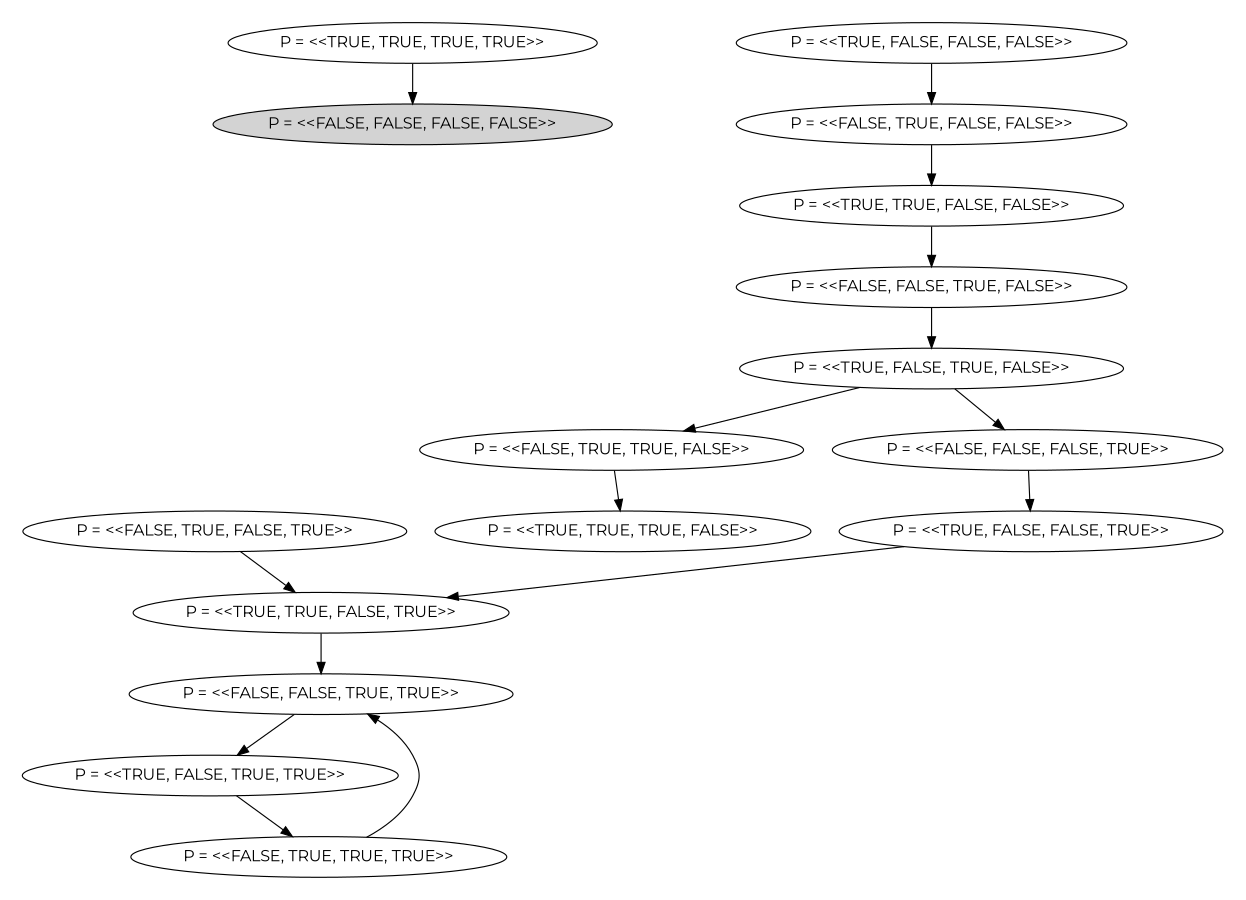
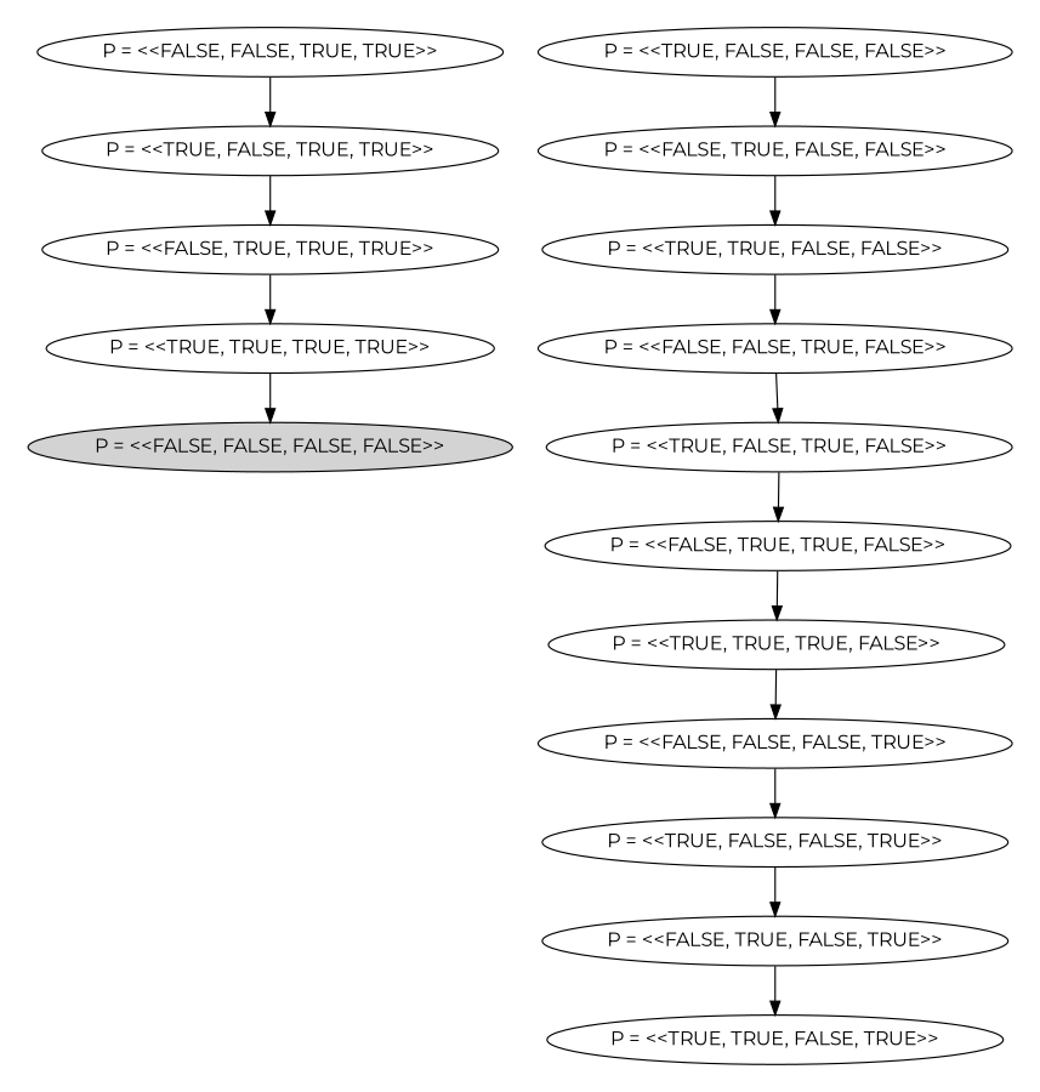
  strict digraph {
    fontname=Montserrat
    nodesep=0.35
    node [fontname=Montserrat]
    edge [color=black fontcolor=black fontname=Montserrat]
    n1 [label="P = <<FALSE, FALSE, FALSE, FALSE>>" style=filled]
    n2 [label="P = <<TRUE, FALSE, FALSE, FALSE>>"]
    n3 [label="P = <<FALSE, TRUE, FALSE, FALSE>>"]
    n4 [label="P = <<TRUE, TRUE, FALSE, FALSE>>"]
    n5 [label="P = <<FALSE, FALSE, TRUE, FALSE>>"]
    n6 [label="P = <<TRUE, FALSE, TRUE, FALSE>>"]
    n7 [label="P = <<FALSE, TRUE, TRUE, FALSE>>"]
    n8 [label="P = <<TRUE, TRUE, TRUE, FALSE>>"]
    n9 [label="P = <<FALSE, FALSE, FALSE, TRUE>>"]
    n10 [label="P = <<TRUE, FALSE, FALSE, TRUE>>"]
    n11 [label="P = <<FALSE, TRUE, FALSE, TRUE>>"]
    n12 [label="P = <<TRUE, TRUE, FALSE, TRUE>>"]
    n13 [label="P = <<FALSE, FALSE, TRUE, TRUE>>"]
    n14 [label="P = <<TRUE, FALSE, TRUE, TRUE>>"]
    n15 [label="P = <<FALSE, TRUE, TRUE, TRUE>>"]
    n16 [label="P = <<TRUE, TRUE, TRUE, TRUE>>"]
    subgraph cluster_1 {
      color=white
      subgraph sub_2 {
        color=white
        rank=same
        n1
      }
      subgraph sub_3 {
        color=white
        rank=same
        n2
      }
      subgraph sub_4 {
        color=white
        rank=same
        n3
      }
      subgraph sub_5 {
        color=white
        rank=same
        n4
      }
      subgraph sub_6 {
        color=white
        rank=same
        n5
      }
      subgraph sub_7 {
        color=white
        rank=same
        n6
      }
      subgraph sub_8 {
        color=white
        rank=same
        n7
      }
      subgraph sub_9 {
        color=white
        rank=same
        n8
      }
      subgraph sub_10 {
        color=white
        rank=same
        n9
      }
      subgraph sub_11 {
        color=white
        rank=same
        n10
      }
      subgraph sub_12 {
        color=white
        rank=same
        n11
      }
      subgraph sub_13 {
        color=white
        rank=same
        n12
      }
      subgraph sub_14 {
        color=white
        rank=same
        n13
      }
      subgraph sub_15 {
        color=white
        rank=same
        n14
      }
      subgraph sub_16 {
        color=white
        rank=same
        n15
      }
      subgraph sub_17 {
        color=white
        rank=same
        n16
      }
    }
    n2 -> n3
    n3 -> n4
    n4 -> n5
    n5 -> n6
    n6 -> n7
    n7 -> n8
-   n6 -> n9
+   n8 -> n9
    n9 -> n10
-   n10 -> n12
+   n10 -> n11
    n11 -> n12
-   n12 -> n13
    n13 -> n14
    n14 -> n15
-   n15 -> n13
+   n15 -> n16
    n16 -> n1
  }
